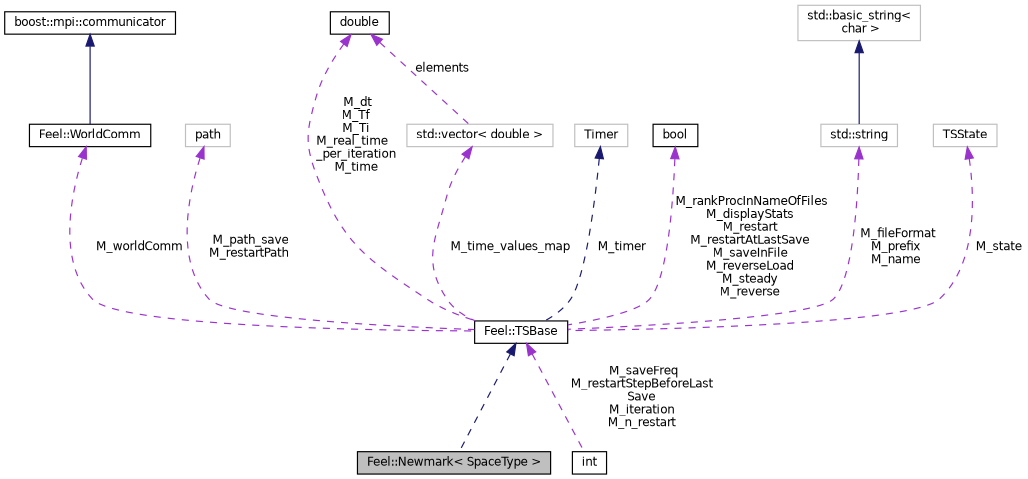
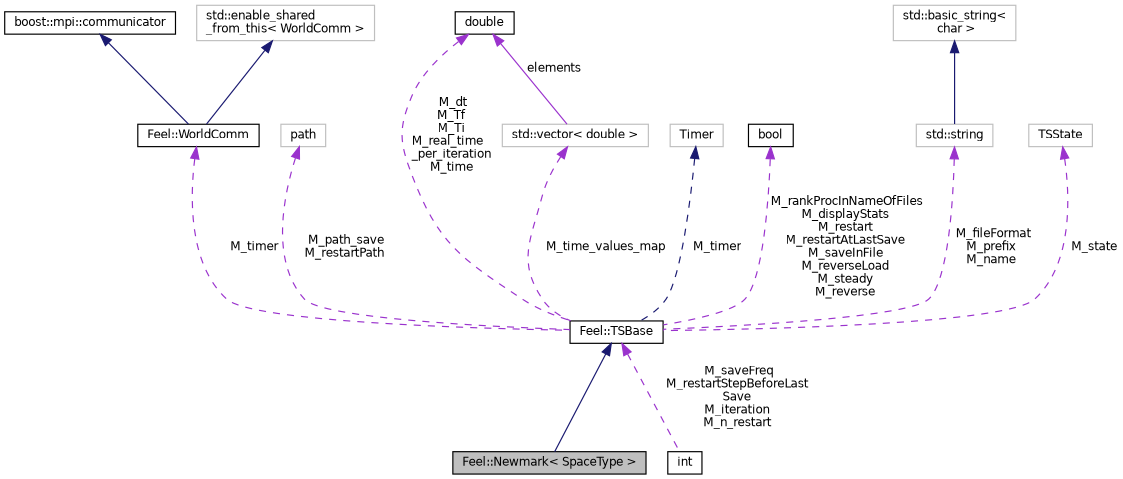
  digraph {
    rankdir=TB
    node [color=black fillcolor=white fontname=Helvetica fontsize=10 shape=record style=filled]
    edge [color=darkorchid3 dir=back fontname=Helvetica fontsize=10 labelfontname=Helvetica labelfontsize=10 style=dashed]
    n1 [fillcolor=grey75 fontcolor=black height=0.2 label="Feel::Newmark\< SpaceType \>" width=0.4]
    n2 [height=0.2 label="Feel::TSBase" width=0.4]
    n3 [height=0.2 label=int width=0.4]
    n4 [height=0.2 label="Feel::WorldComm" width=0.4]
    n5 [height=0.2 label="boost::mpi::communicator" width=0.4]
+   n6 [color=grey75 height=0.2 label="std::enable_shared\l_from_this\< WorldComm \>" width=0.4]
    n7 [color=grey75 height=0.2 label=path width=0.4]
    n8 [height=0.2 label=double width=0.4]
    n9 [color=grey75 height=0.2 label="std::vector\< double \>" width=0.4]
    n10 [color=grey75 height=0.2 label=Timer width=0.4]
    n11 [height=0.2 label=bool width=0.4]
    n12 [color=grey75 height=0.2 label="std::string" width=0.4]
    n13 [color=grey75 height=0.2 label="std::basic_string\<\l char \>" width=0.4]
    n14 [color=grey75 height=0.2 label=TSState width=0.4]
-   n2 -> n1 [color=midnightblue]
+   n2 -> n1 [color=midnightblue style=solid]
    n2 -> n3 [label=" M_saveFreq\nM_restartStepBeforeLast\lSave\nM_iteration\nM_n_restart"]
-   n4 -> n2 [label=" M_worldComm"]
+   n4 -> n2 [label=" M_timer"]
    n5 -> n4 [color=midnightblue style=solid]
+   n6 -> n4 [color=midnightblue style=solid]
    n7 -> n2 [label=" M_path_save\nM_restartPath"]
    n8 -> n2 [label=" M_dt\nM_Tf\nM_Ti\nM_real_time\l_per_iteration\nM_time"]
-   n8 -> n9 [label=" elements"]
+   n8 -> n9 [label=" elements" style=solid]
    n9 -> n2 [label=" M_time_values_map"]
    n10 -> n2 [color=midnightblue label=" M_timer"]
    n11 -> n2 [label=" M_rankProcInNameOfFiles\nM_displayStats\nM_restart\nM_restartAtLastSave\nM_saveInFile\nM_reverseLoad\nM_steady\nM_reverse"]
    n12 -> n2 [label=" M_fileFormat\nM_prefix\nM_name"]
    n13 -> n12 [color=midnightblue style=solid]
    n14 -> n2 [label=" M_state"]
  }
